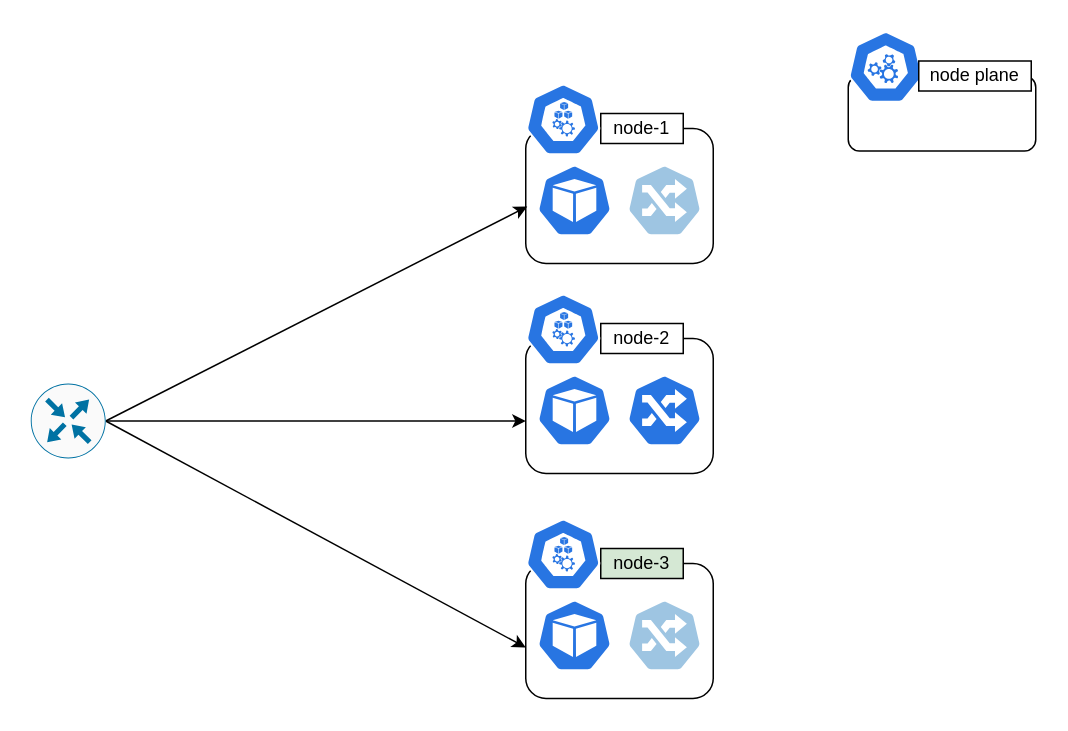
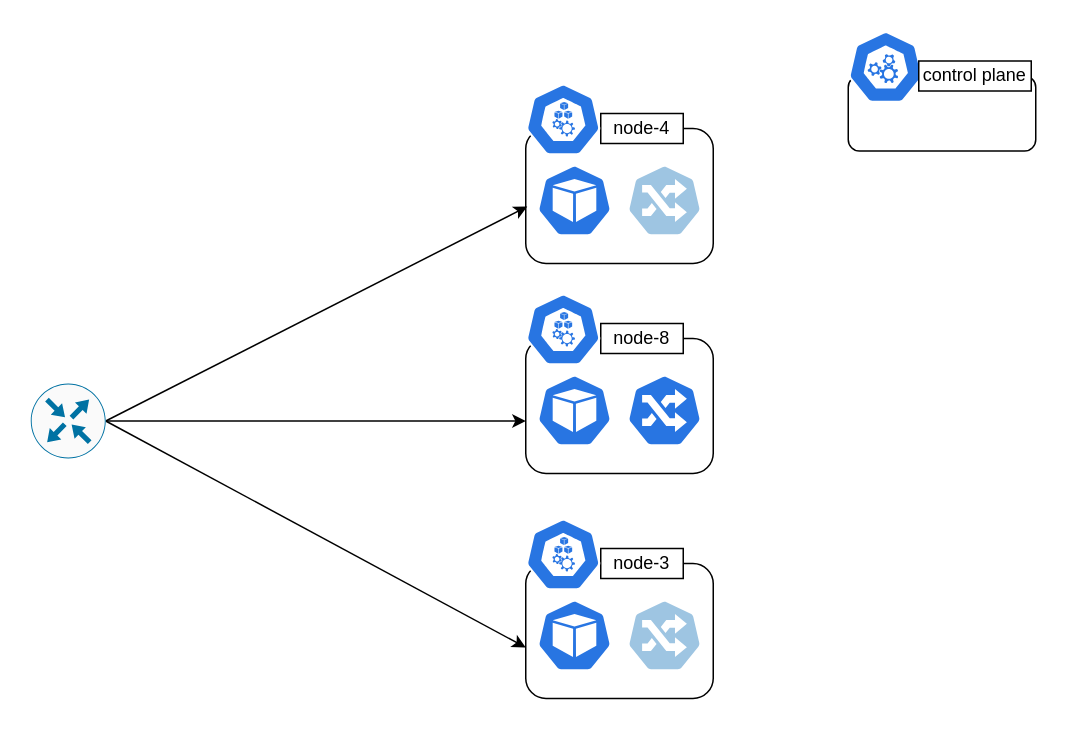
  <mxCell id="0" />
  <mxCell id="1" parent="0" />
  <mxCell id="2" value="" style="rounded=1;whiteSpace=wrap;html=1;fillColor=none;" vertex="1" parent="1"><mxGeometry x="350" y="85" width="125" height="90" as="geometry" /></mxCell>
  <mxCell id="3" value="" style="rounded=1;whiteSpace=wrap;html=1;fillColor=none;" vertex="1" parent="1"><mxGeometry x="565" y="50" width="125" height="50" as="geometry" /></mxCell>
  <mxCell id="4" value="" style="html=1;dashed=0;whitespace=wrap;fillColor=#9EC5E2;strokeColor=#ffffff;points=[[0.005,0.63,0],[0.1,0.2,0],[0.9,0.2,0],[0.5,0,0],[0.995,0.63,0],[0.72,0.99,0],[0.5,1,0],[0.28,0.99,0]];shape=mxgraph.kubernetes.icon;prIcon=ing" vertex="1" parent="1"><mxGeometry x="417.5" y="109" width="50" height="48" as="geometry" /></mxCell>
  <mxCell id="5" value="" style="html=1;dashed=0;whitespace=wrap;fillColor=#2875E2;strokeColor=#ffffff;points=[[0.005,0.63,0],[0.1,0.2,0],[0.9,0.2,0],[0.5,0,0],[0.995,0.63,0],[0.72,0.99,0],[0.5,1,0],[0.28,0.99,0]];shape=mxgraph.kubernetes.icon;prIcon=master" vertex="1" parent="1"><mxGeometry x="565" y="20" width="50" height="48" as="geometry" /></mxCell>
- <mxCell id="6" value="node plane" style="rounded=0;whiteSpace=wrap;html=1;fillColor=#FFFFFF;" vertex="1" parent="1"><mxGeometry x="612" y="40" width="75" height="20" as="geometry" /></mxCell>
- <mxCell id="7" value="node-1" style="rounded=0;whiteSpace=wrap;html=1;fillColor=#FFFFFF;" vertex="1" parent="1"><mxGeometry x="400" y="75" width="55" height="20" as="geometry" /></mxCell>
+ <mxCell id="6" value="control plane" style="rounded=0;whiteSpace=wrap;html=1;fillColor=#FFFFFF;" vertex="1" parent="1"><mxGeometry x="612" y="40" width="75" height="20" as="geometry" /></mxCell>
+ <mxCell id="7" value="node-4" style="rounded=0;whiteSpace=wrap;html=1;fillColor=#FFFFFF;" vertex="1" parent="1"><mxGeometry x="400" y="75" width="55" height="20" as="geometry" /></mxCell>
  <mxCell id="8" value="" style="html=1;dashed=0;whitespace=wrap;fillColor=#2875E2;strokeColor=#ffffff;points=[[0.005,0.63,0],[0.1,0.2,0],[0.9,0.2,0],[0.5,0,0],[0.995,0.63,0],[0.72,0.99,0],[0.5,1,0],[0.28,0.99,0]];shape=mxgraph.kubernetes.icon;prIcon=node" vertex="1" parent="1"><mxGeometry x="350" y="55" width="50" height="48" as="geometry" /></mxCell>
  <mxCell id="9" value="" style="html=1;dashed=0;whitespace=wrap;fillColor=#2875E2;strokeColor=#ffffff;points=[[0.005,0.63,0],[0.1,0.2,0],[0.9,0.2,0],[0.5,0,0],[0.995,0.63,0],[0.72,0.99,0],[0.5,1,0],[0.28,0.99,0]];shape=mxgraph.kubernetes.icon;prIcon=pod" vertex="1" parent="1"><mxGeometry x="357.5" y="109" width="50" height="48" as="geometry" /></mxCell>
  <mxCell id="10" value="" style="rounded=1;whiteSpace=wrap;html=1;fillColor=none;" vertex="1" parent="1"><mxGeometry x="350" y="225" width="125" height="90" as="geometry" /></mxCell>
  <mxCell id="11" value="" style="html=1;dashed=0;whitespace=wrap;fillColor=#2875E2;strokeColor=#ffffff;points=[[0.005,0.63,0],[0.1,0.2,0],[0.9,0.2,0],[0.5,0,0],[0.995,0.63,0],[0.72,0.99,0],[0.5,1,0],[0.28,0.99,0]];shape=mxgraph.kubernetes.icon;prIcon=ing" vertex="1" parent="1"><mxGeometry x="417.5" y="249" width="50" height="48" as="geometry" /></mxCell>
- <mxCell id="12" value="node-2" style="rounded=0;whiteSpace=wrap;html=1;fillColor=#FFFFFF;" vertex="1" parent="1"><mxGeometry x="400" y="215" width="55" height="20" as="geometry" /></mxCell>
+ <mxCell id="12" value="node-8" style="rounded=0;whiteSpace=wrap;html=1;fillColor=#FFFFFF;" vertex="1" parent="1"><mxGeometry x="400" y="215" width="55" height="20" as="geometry" /></mxCell>
  <mxCell id="13" value="" style="html=1;dashed=0;whitespace=wrap;fillColor=#2875E2;strokeColor=#ffffff;points=[[0.005,0.63,0],[0.1,0.2,0],[0.9,0.2,0],[0.5,0,0],[0.995,0.63,0],[0.72,0.99,0],[0.5,1,0],[0.28,0.99,0]];shape=mxgraph.kubernetes.icon;prIcon=node" vertex="1" parent="1"><mxGeometry x="350" y="195" width="50" height="48" as="geometry" /></mxCell>
  <mxCell id="14" value="" style="html=1;dashed=0;whitespace=wrap;fillColor=#2875E2;strokeColor=#ffffff;points=[[0.005,0.63,0],[0.1,0.2,0],[0.9,0.2,0],[0.5,0,0],[0.995,0.63,0],[0.72,0.99,0],[0.5,1,0],[0.28,0.99,0]];shape=mxgraph.kubernetes.icon;prIcon=pod" vertex="1" parent="1"><mxGeometry x="357.5" y="249" width="50" height="48" as="geometry" /></mxCell>
  <mxCell id="15" value="" style="rounded=1;whiteSpace=wrap;html=1;fillColor=none;" vertex="1" parent="1"><mxGeometry x="350" y="375" width="125" height="90" as="geometry" /></mxCell>
  <mxCell id="16" value="" style="html=1;dashed=0;whitespace=wrap;fillColor=#9EC5E2;strokeColor=#ffffff;points=[[0.005,0.63,0],[0.1,0.2,0],[0.9,0.2,0],[0.5,0,0],[0.995,0.63,0],[0.72,0.99,0],[0.5,1,0],[0.28,0.99,0]];shape=mxgraph.kubernetes.icon;prIcon=ing" vertex="1" parent="1"><mxGeometry x="417.5" y="399" width="50" height="48" as="geometry" /></mxCell>
- <mxCell id="17" value="node-3" style="rounded=0;whiteSpace=wrap;html=1;fillColor=#d5e8d4;" vertex="1" parent="1"><mxGeometry x="400" y="365" width="55" height="20" as="geometry" /></mxCell>
+ <mxCell id="17" value="node-3" style="rounded=0;whiteSpace=wrap;html=1;fillColor=#FFFFFF;" vertex="1" parent="1"><mxGeometry x="400" y="365" width="55" height="20" as="geometry" /></mxCell>
  <mxCell id="18" value="" style="html=1;dashed=0;whitespace=wrap;fillColor=#2875E2;strokeColor=#ffffff;points=[[0.005,0.63,0],[0.1,0.2,0],[0.9,0.2,0],[0.5,0,0],[0.995,0.63,0],[0.72,0.99,0],[0.5,1,0],[0.28,0.99,0]];shape=mxgraph.kubernetes.icon;prIcon=node" vertex="1" parent="1"><mxGeometry x="350" y="345" width="50" height="48" as="geometry" /></mxCell>
  <mxCell id="19" value="" style="html=1;dashed=0;whitespace=wrap;fillColor=#2875E2;strokeColor=#ffffff;points=[[0.005,0.63,0],[0.1,0.2,0],[0.9,0.2,0],[0.5,0,0],[0.995,0.63,0],[0.72,0.99,0],[0.5,1,0],[0.28,0.99,0]];shape=mxgraph.kubernetes.icon;prIcon=pod" vertex="1" parent="1"><mxGeometry x="357.5" y="399" width="50" height="48" as="geometry" /></mxCell>
  <mxCell id="20" style="rounded=0;orthogonalLoop=1;jettySize=auto;html=1;exitX=1;exitY=0.5;exitDx=0;exitDy=0;exitPerimeter=0;entryX=0.008;entryY=0.578;entryDx=0;entryDy=0;entryPerimeter=0;" edge="1" parent="1" source="23" target="2"><mxGeometry relative="1" as="geometry" /></mxCell>
  <mxCell id="21" style="rounded=0;orthogonalLoop=1;jettySize=auto;html=1;exitX=1;exitY=0.5;exitDx=0;exitDy=0;exitPerimeter=0;entryX=0;entryY=0.611;entryDx=0;entryDy=0;entryPerimeter=0;" edge="1" parent="1" source="23" target="10"><mxGeometry relative="1" as="geometry" /></mxCell>
  <mxCell id="22" style="rounded=0;orthogonalLoop=1;jettySize=auto;html=1;exitX=1;exitY=0.5;exitDx=0;exitDy=0;exitPerimeter=0;entryX=0;entryY=0.622;entryDx=0;entryDy=0;entryPerimeter=0;" edge="1" parent="1" source="23" target="15"><mxGeometry relative="1" as="geometry"><mxPoint x="310" y="440" as="targetPoint" /></mxGeometry></mxCell>
  <mxCell id="23" value="" style="points=[[0.5,0,0],[1,0.5,0],[0.5,1,0],[0,0.5,0],[0.145,0.145,0],[0.856,0.145,0],[0.855,0.856,0],[0.145,0.855,0]];verticalLabelPosition=bottom;html=1;verticalAlign=top;aspect=fixed;align=center;pointerEvents=1;shape=mxgraph.cisco19.rect;prIcon=router;fillColor=#FAFAFA;strokeColor=#0072A3;" vertex="1" parent="1"><mxGeometry x="20" y="255" width="50" height="50" as="geometry" /></mxCell>
